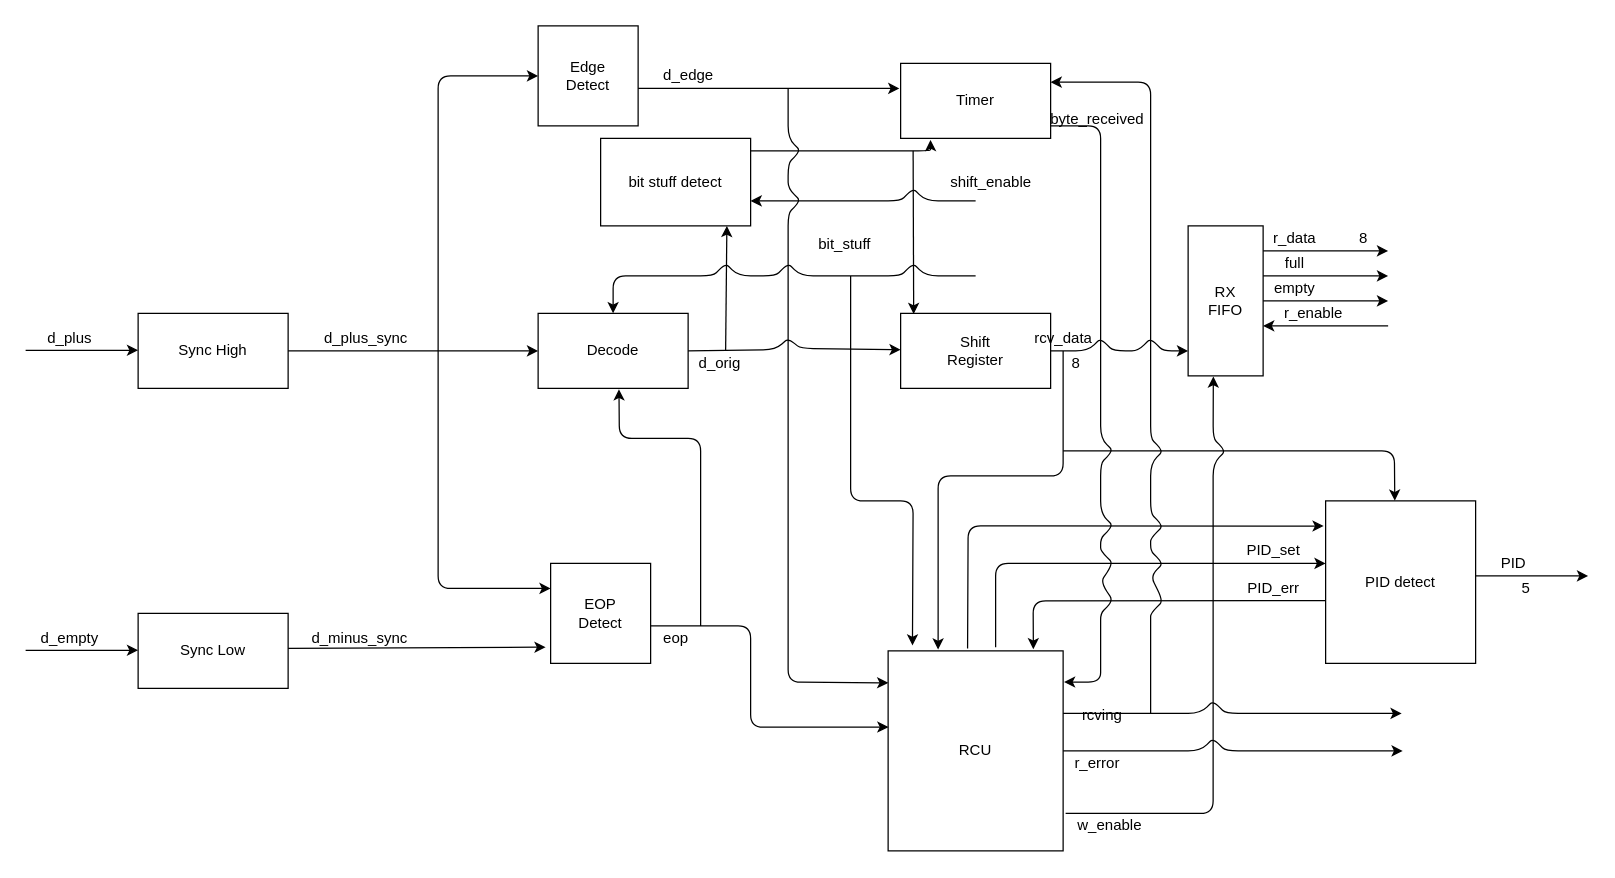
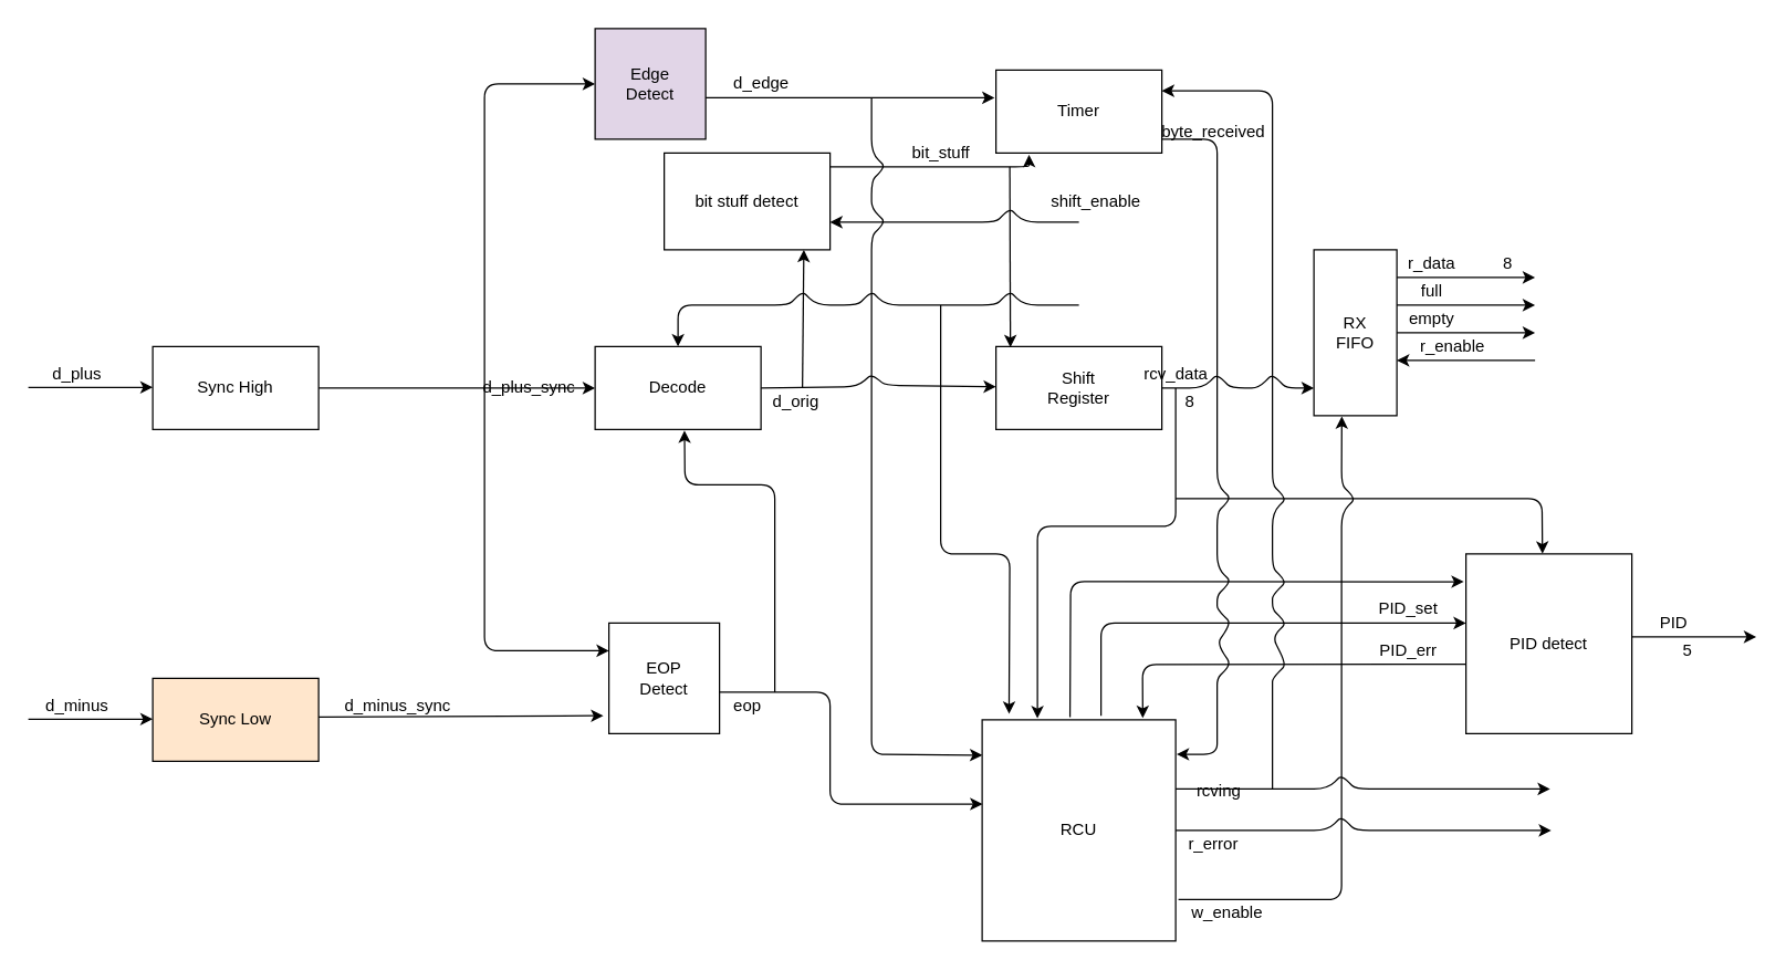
  <mxCell id="0" />
  <mxCell id="1" parent="0" />
  <mxCell id="2" value="Sync High" style="rounded=0;whiteSpace=wrap;html=1;" vertex="1" parent="1"><mxGeometry x="110" y="250" width="120" height="60" as="geometry" /></mxCell>
  <mxCell id="3" value="" style="endArrow=classic;html=1;" edge="1" parent="1"><mxGeometry width="50" height="50" relative="1" as="geometry"><mxPoint x="20" y="279.5" as="sourcePoint" /><mxPoint x="110" y="279.5" as="targetPoint" /></mxGeometry></mxCell>
  <mxCell id="4" value="d_plus" style="text;html=1;align=center;verticalAlign=middle;resizable=0;points=[];autosize=1;" vertex="1" parent="1"><mxGeometry x="30" y="260" width="50" height="20" as="geometry" /></mxCell>
- <mxCell id="5" value="Sync Low" style="rounded=0;whiteSpace=wrap;html=1;" vertex="1" parent="1"><mxGeometry x="110" y="490" width="120" height="60" as="geometry" /></mxCell>
+ <mxCell id="5" value="Sync Low" style="rounded=0;whiteSpace=wrap;html=1;fillColor=#ffe6cc;" vertex="1" parent="1"><mxGeometry x="110" y="490" width="120" height="60" as="geometry" /></mxCell>
  <mxCell id="6" value="" style="endArrow=classic;html=1;" edge="1" parent="1"><mxGeometry width="50" height="50" relative="1" as="geometry"><mxPoint x="20" y="519.5" as="sourcePoint" /><mxPoint x="110" y="519.5" as="targetPoint" /></mxGeometry></mxCell>
- <mxCell id="7" value="d_empty" style="text;html=1;align=center;verticalAlign=middle;resizable=0;points=[];autosize=1;" vertex="1" parent="1"><mxGeometry x="25" y="500" width="60" height="20" as="geometry" /></mxCell>
+ <mxCell id="7" value="d_minus" style="text;html=1;align=center;verticalAlign=middle;resizable=0;points=[];autosize=1;" vertex="1" parent="1"><mxGeometry x="25" y="500" width="60" height="20" as="geometry" /></mxCell>
  <mxCell id="8" value="" style="endArrow=classic;html=1;entryX=-0.05;entryY=0.838;entryDx=0;entryDy=0;entryPerimeter=0;" edge="1" parent="1" target="10"><mxGeometry width="50" height="50" relative="1" as="geometry"><mxPoint x="230" y="518" as="sourcePoint" /><mxPoint x="370" y="518" as="targetPoint" /></mxGeometry></mxCell>
  <mxCell id="9" value="" style="endArrow=classic;html=1;" edge="1" parent="1"><mxGeometry width="50" height="50" relative="1" as="geometry"><mxPoint x="230" y="280" as="sourcePoint" /><mxPoint x="430" y="280" as="targetPoint" /></mxGeometry></mxCell>
  <mxCell id="10" value="EOP&lt;br&gt;Detect" style="whiteSpace=wrap;html=1;aspect=fixed;" vertex="1" parent="1"><mxGeometry x="440" y="450" width="80" height="80" as="geometry" /></mxCell>
  <mxCell id="11" value="d_minus_sync" style="text;html=1;align=center;verticalAlign=middle;resizable=0;points=[];autosize=1;" vertex="1" parent="1"><mxGeometry x="242" y="500" width="90" height="20" as="geometry" /></mxCell>
- <mxCell id="12" value="d_plus_sync" style="text;html=1;align=center;verticalAlign=middle;resizable=0;points=[];autosize=1;" vertex="1" parent="1"><mxGeometry x="252" y="260" width="80" height="20" as="geometry" /></mxCell>
+ <mxCell id="12" value="d_plus_sync" style="text;html=1;align=center;verticalAlign=middle;resizable=0;points=[];autosize=1;" vertex="1" parent="1"><mxGeometry x="342" y="270" width="80" height="20" as="geometry" /></mxCell>
  <mxCell id="13" value="Decode" style="rounded=0;whiteSpace=wrap;html=1;" vertex="1" parent="1"><mxGeometry x="430" y="250" width="120" height="60" as="geometry" /></mxCell>
  <mxCell id="14" value="" style="endArrow=classic;html=1;entryX=0;entryY=0.5;entryDx=0;entryDy=0;" edge="1" parent="1" target="16"><mxGeometry width="50" height="50" relative="1" as="geometry"><mxPoint x="350" y="280" as="sourcePoint" /><mxPoint x="430" y="150" as="targetPoint" /><Array as="points"><mxPoint x="350" y="60" /></Array></mxGeometry></mxCell>
  <mxCell id="15" value="" style="endArrow=classic;html=1;entryX=0;entryY=0.25;entryDx=0;entryDy=0;" edge="1" parent="1" target="10"><mxGeometry width="50" height="50" relative="1" as="geometry"><mxPoint x="350" y="280" as="sourcePoint" /><mxPoint x="400" y="230" as="targetPoint" /><Array as="points"><mxPoint x="350" y="470" /></Array></mxGeometry></mxCell>
- <mxCell id="16" value="Edge&lt;br&gt;Detect" style="whiteSpace=wrap;html=1;aspect=fixed;" vertex="1" parent="1"><mxGeometry x="430" y="20" width="80" height="80" as="geometry" /></mxCell>
+ <mxCell id="16" value="Edge&lt;br&gt;Detect" style="whiteSpace=wrap;html=1;aspect=fixed;fillColor=#e1d5e7;" vertex="1" parent="1"><mxGeometry x="430" y="20" width="80" height="80" as="geometry" /></mxCell>
  <mxCell id="17" value="Shift&lt;br&gt;Register" style="rounded=0;whiteSpace=wrap;html=1;" vertex="1" parent="1"><mxGeometry x="720" y="250" width="120" height="60" as="geometry" /></mxCell>
  <mxCell id="18" value="" style="endArrow=classic;html=1;" edge="1" parent="1" target="17"><mxGeometry width="50" height="50" relative="1" as="geometry"><mxPoint x="550" y="280" as="sourcePoint" /><mxPoint x="600" y="230" as="targetPoint" /><Array as="points"><mxPoint x="620" y="279" /><mxPoint x="630" y="270" /><mxPoint x="640" y="278" /></Array></mxGeometry></mxCell>
  <mxCell id="19" value="Timer" style="rounded=0;whiteSpace=wrap;html=1;" vertex="1" parent="1"><mxGeometry x="720" y="50" width="120" height="60" as="geometry" /></mxCell>
  <mxCell id="20" value="" style="endArrow=classic;html=1;entryX=0.5;entryY=0;entryDx=0;entryDy=0;" edge="1" parent="1" target="13"><mxGeometry width="50" height="50" relative="1" as="geometry"><mxPoint x="780" y="220" as="sourcePoint" /><mxPoint x="830" y="170" as="targetPoint" /><Array as="points"><mxPoint x="740" y="220" /><mxPoint x="730" y="210" /><mxPoint x="720" y="220" /><mxPoint x="640" y="220" /><mxPoint x="630" y="210" /><mxPoint x="620" y="220" /><mxPoint x="590" y="220" /><mxPoint x="580" y="210" /><mxPoint x="570" y="220" /><mxPoint x="490" y="220" /></Array></mxGeometry></mxCell>
  <mxCell id="21" value="" style="endArrow=classic;html=1;" edge="1" parent="1"><mxGeometry width="50" height="50" relative="1" as="geometry"><mxPoint x="510" y="70" as="sourcePoint" /><mxPoint x="719" y="70" as="targetPoint" /></mxGeometry></mxCell>
  <mxCell id="22" value="" style="endArrow=classic;html=1;entryX=0.001;entryY=0.16;entryDx=0;entryDy=0;entryPerimeter=0;" edge="1" parent="1" target="23"><mxGeometry width="50" height="50" relative="1" as="geometry"><mxPoint x="630" y="70" as="sourcePoint" /><mxPoint x="680" y="470" as="targetPoint" /><Array as="points"><mxPoint x="630" y="110" /><mxPoint x="640" y="120" /><mxPoint x="630" y="130" /><mxPoint x="630" y="150" /><mxPoint x="640" y="160" /><mxPoint x="630" y="170" /><mxPoint x="630" y="545" /></Array></mxGeometry></mxCell>
  <mxCell id="23" value="RCU" style="rounded=0;whiteSpace=wrap;html=1;" vertex="1" parent="1"><mxGeometry x="710" y="520" width="140" height="160" as="geometry" /></mxCell>
  <mxCell id="24" value="d_edge" style="text;html=1;align=center;verticalAlign=middle;resizable=0;points=[];autosize=1;" vertex="1" parent="1"><mxGeometry x="520" y="50" width="60" height="20" as="geometry" /></mxCell>
  <mxCell id="25" value="d_orig" style="text;html=1;align=center;verticalAlign=middle;resizable=0;points=[];autosize=1;" vertex="1" parent="1"><mxGeometry x="550" y="280" width="50" height="20" as="geometry" /></mxCell>
  <mxCell id="26" value="shift_enable" style="text;html=1;align=center;verticalAlign=middle;resizable=0;points=[];autosize=1;" vertex="1" parent="1"><mxGeometry x="752" y="135" width="80" height="20" as="geometry" /></mxCell>
  <mxCell id="27" value="" style="endArrow=classic;html=1;entryX=0.139;entryY=-0.027;entryDx=0;entryDy=0;entryPerimeter=0;" edge="1" parent="1" target="23"><mxGeometry width="50" height="50" relative="1" as="geometry"><mxPoint x="680" y="220" as="sourcePoint" /><mxPoint x="730" y="170" as="targetPoint" /><Array as="points"><mxPoint x="680" y="400" /><mxPoint x="730" y="400" /></Array></mxGeometry></mxCell>
  <mxCell id="28" value="bit stuff detect" style="rounded=0;whiteSpace=wrap;html=1;" vertex="1" parent="1"><mxGeometry x="480" y="110" width="120" height="70" as="geometry" /></mxCell>
  <mxCell id="29" value="" style="endArrow=classic;html=1;" edge="1" parent="1"><mxGeometry width="50" height="50" relative="1" as="geometry"><mxPoint x="580" y="280" as="sourcePoint" /><mxPoint x="581" y="180" as="targetPoint" /></mxGeometry></mxCell>
  <mxCell id="30" value="" style="endArrow=classic;html=1;" edge="1" parent="1"><mxGeometry width="50" height="50" relative="1" as="geometry"><mxPoint x="780" y="160" as="sourcePoint" /><mxPoint x="600" y="160" as="targetPoint" /><Array as="points"><mxPoint x="740" y="160" /><mxPoint x="730" y="150" /><mxPoint x="720" y="160" /><mxPoint x="690" y="160" /></Array></mxGeometry></mxCell>
  <mxCell id="31" value="" style="endArrow=classic;html=1;" edge="1" parent="1"><mxGeometry width="50" height="50" relative="1" as="geometry"><mxPoint x="840" y="280" as="sourcePoint" /><mxPoint x="950" y="280" as="targetPoint" /><Array as="points"><mxPoint x="870" y="280" /><mxPoint x="880" y="270" /><mxPoint x="890" y="280" /><mxPoint x="910" y="280" /><mxPoint x="920" y="270" /><mxPoint x="930" y="280" /></Array></mxGeometry></mxCell>
  <mxCell id="32" value="" style="endArrow=classic;html=1;entryX=0.199;entryY=1.021;entryDx=0;entryDy=0;entryPerimeter=0;" edge="1" parent="1" target="19"><mxGeometry width="50" height="50" relative="1" as="geometry"><mxPoint x="600" as="sourcePoint" y="120" /><mxPoint x="750" as="targetPoint" y="120" /><Array as="points"><mxPoint x="744" y="120" /></Array></mxGeometry></mxCell>
- <mxCell id="33" value="bit_stuff" style="text;html=1;align=center;verticalAlign=middle;resizable=0;points=[];autosize=1;" vertex="1" parent="1"><mxGeometry x="645" y="185" width="60" height="20" as="geometry" /></mxCell>
+ <mxCell id="33" value="bit_stuff" style="text;html=1;align=center;verticalAlign=middle;resizable=0;points=[];autosize=1;" vertex="1" parent="1"><mxGeometry x="650" y="100" width="60" height="20" as="geometry" /></mxCell>
  <mxCell id="34" value="" style="endArrow=classic;html=1;entryX=0.087;entryY=0.01;entryDx=0;entryDy=0;entryPerimeter=0;" edge="1" parent="1" target="17"><mxGeometry width="50" height="50" relative="1" as="geometry"><mxPoint x="730" as="sourcePoint" y="120" /><mxPoint x="780" y="70" as="targetPoint" /></mxGeometry></mxCell>
  <mxCell id="35" value="PID detect" style="rounded=0;whiteSpace=wrap;html=1;" vertex="1" parent="1"><mxGeometry x="1060" y="400" width="120" height="130" as="geometry" /></mxCell>
  <mxCell id="36" value="RX&lt;br&gt;FIFO" style="rounded=0;whiteSpace=wrap;html=1;" vertex="1" parent="1"><mxGeometry x="950" y="180" width="60" height="120" as="geometry" /></mxCell>
  <mxCell id="37" value="" style="endArrow=classic;html=1;entryX=1.005;entryY=0.156;entryDx=0;entryDy=0;entryPerimeter=0;" edge="1" parent="1" target="23"><mxGeometry width="50" height="50" relative="1" as="geometry"><mxPoint x="840" y="100" as="sourcePoint" /><mxPoint x="890" y="50" as="targetPoint" /><Array as="points"><mxPoint x="880" y="100" /><mxPoint x="880" y="350" /><mxPoint x="890" y="360" /><mxPoint x="880" y="370" /><mxPoint x="880" y="410" /><mxPoint x="890" y="420" /><mxPoint x="880" y="430" /><mxPoint x="880" y="440" /><mxPoint x="890" y="450" /><mxPoint x="880" y="465" /><mxPoint x="890" y="480" /><mxPoint x="880" y="490" /><mxPoint x="880" y="500" /><mxPoint x="880" y="520" /><mxPoint x="880" y="545" /></Array></mxGeometry></mxCell>
  <mxCell id="38" value="byte_received" style="text;html=1;align=center;verticalAlign=middle;resizable=0;points=[];autosize=1;" vertex="1" parent="1"><mxGeometry x="832" y="85" width="90" height="20" as="geometry" /></mxCell>
  <mxCell id="39" value="" style="endArrow=classic;html=1;" edge="1" parent="1"><mxGeometry width="50" height="50" relative="1" as="geometry"><mxPoint x="850" y="570" as="sourcePoint" /><mxPoint x="1120.833" y="570" as="targetPoint" /><Array as="points"><mxPoint x="960" y="570" /><mxPoint x="970" y="560" /><mxPoint x="980" y="570" /></Array></mxGeometry></mxCell>
  <mxCell id="40" value="" style="endArrow=classic;html=1;entryX=1;entryY=0.25;entryDx=0;entryDy=0;" edge="1" parent="1" target="19"><mxGeometry width="50" height="50" relative="1" as="geometry"><mxPoint x="920" y="570" as="sourcePoint" /><mxPoint x="970" y="440" as="targetPoint" /><Array as="points"><mxPoint x="920" y="520" /><mxPoint x="920" y="500" /><mxPoint x="920" y="490" /><mxPoint x="930" y="480" /><mxPoint x="920" y="460" /><mxPoint x="930" y="450" /><mxPoint x="920" y="440" /><mxPoint x="920" y="430" /><mxPoint x="930" y="420" /><mxPoint x="920" y="410" /><mxPoint x="920" y="370" /><mxPoint x="930" y="360" /><mxPoint x="920" y="350" /><mxPoint x="920" y="65" /></Array></mxGeometry></mxCell>
  <mxCell id="41" value="rcving" style="text;html=1;align=center;verticalAlign=middle;resizable=0;points=[];autosize=1;" vertex="1" parent="1"><mxGeometry x="856" y="562" width="50" height="20" as="geometry" /></mxCell>
  <mxCell id="42" value="" style="endArrow=classic;html=1;" edge="1" parent="1"><mxGeometry width="50" height="50" relative="1" as="geometry"><mxPoint x="850" y="600" as="sourcePoint" /><mxPoint x="1121.667" y="600" as="targetPoint" /><Array as="points"><mxPoint x="960" y="600" /><mxPoint x="970" y="590" /><mxPoint x="980" y="600" /></Array></mxGeometry></mxCell>
  <mxCell id="43" value="r_error" style="text;html=1;align=center;verticalAlign=middle;resizable=0;points=[];autosize=1;" vertex="1" parent="1"><mxGeometry x="852" y="600" width="50" height="20" as="geometry" /></mxCell>
  <mxCell id="44" value="rcv_data" style="text;html=1;align=center;verticalAlign=middle;resizable=0;points=[];autosize=1;" vertex="1" parent="1"><mxGeometry x="820" y="260" width="60" height="20" as="geometry" /></mxCell>
  <mxCell id="45" value="" style="endArrow=classic;html=1;" edge="1" parent="1"><mxGeometry width="50" height="50" relative="1" as="geometry"><mxPoint x="850" y="280" as="sourcePoint" /><mxPoint x="750" y="519" as="targetPoint" /><Array as="points"><mxPoint x="850" y="380" /><mxPoint x="750" y="380" /></Array></mxGeometry></mxCell>
  <mxCell id="46" value="" style="endArrow=classic;html=1;entryX=0.002;entryY=0.381;entryDx=0;entryDy=0;entryPerimeter=0;" edge="1" parent="1" target="23"><mxGeometry width="50" height="50" relative="1" as="geometry"><mxPoint x="520" y="500" as="sourcePoint" /><mxPoint x="570" y="450" as="targetPoint" /><Array as="points"><mxPoint x="600" y="500" /><mxPoint x="600" y="581" /></Array></mxGeometry></mxCell>
  <mxCell id="47" value="eop" style="text;html=1;align=center;verticalAlign=middle;resizable=0;points=[];autosize=1;" vertex="1" parent="1"><mxGeometry x="520" y="500" width="40" height="20" as="geometry" /></mxCell>
  <mxCell id="48" value="" style="endArrow=classic;html=1;entryX=0.539;entryY=1.012;entryDx=0;entryDy=0;entryPerimeter=0;" edge="1" parent="1" target="13"><mxGeometry width="50" height="50" relative="1" as="geometry"><mxPoint x="560" y="500" as="sourcePoint" /><mxPoint x="610" y="450" as="targetPoint" /><Array as="points"><mxPoint x="560" y="350" /><mxPoint x="495" y="350" /></Array></mxGeometry></mxCell>
  <mxCell id="49" value="" style="endArrow=classic;html=1;entryX=0.336;entryY=1.004;entryDx=0;entryDy=0;entryPerimeter=0;" edge="1" parent="1" target="36"><mxGeometry width="50" height="50" relative="1" as="geometry"><mxPoint x="852" y="650" as="sourcePoint" /><mxPoint x="902" y="600" as="targetPoint" /><Array as="points"><mxPoint x="970" y="650" /><mxPoint x="970" y="370" /><mxPoint x="980" y="360" /><mxPoint x="970" y="350" /></Array></mxGeometry></mxCell>
  <mxCell id="50" value="w_enable" style="text;html=1;align=center;verticalAlign=middle;resizable=0;points=[];autosize=1;" vertex="1" parent="1"><mxGeometry x="852" y="650" width="70" height="20" as="geometry" /></mxCell>
  <mxCell id="51" value="8" style="text;html=1;align=center;verticalAlign=middle;resizable=0;points=[];autosize=1;" vertex="1" parent="1"><mxGeometry x="850" y="280" width="20" height="20" as="geometry" /></mxCell>
  <mxCell id="52" value="" style="endArrow=classic;html=1;" edge="1" parent="1"><mxGeometry width="50" height="50" relative="1" as="geometry"><mxPoint x="796" y="517" as="sourcePoint" /><mxPoint x="1060" y="450" as="targetPoint" /><Array as="points"><mxPoint x="796" y="450" /></Array></mxGeometry></mxCell>
  <mxCell id="53" value="" style="endArrow=classic;html=1;exitX=0.454;exitY=-0.012;exitDx=0;exitDy=0;exitPerimeter=0;entryX=-0.013;entryY=0.155;entryDx=0;entryDy=0;entryPerimeter=0;" edge="1" parent="1" source="23" target="35"><mxGeometry width="50" height="50" relative="1" as="geometry"><mxPoint x="1010" y="460" as="sourcePoint" /><mxPoint x="1040" y="430" as="targetPoint" /><Array as="points"><mxPoint x="774" y="420" /></Array></mxGeometry></mxCell>
  <mxCell id="54" value="" style="endArrow=classic;html=1;entryX=0.83;entryY=-0.008;entryDx=0;entryDy=0;entryPerimeter=0;exitX=-0.001;exitY=0.614;exitDx=0;exitDy=0;exitPerimeter=0;" edge="1" parent="1" source="35" target="23"><mxGeometry width="50" height="50" relative="1" as="geometry"><mxPoint x="1060" y="490" as="sourcePoint" /><mxPoint x="1110" y="440" as="targetPoint" /><Array as="points"><mxPoint x="826" y="480" /></Array></mxGeometry></mxCell>
  <mxCell id="55" value="PID_err" style="text;html=1;align=center;verticalAlign=middle;resizable=0;points=[];autosize=1;" vertex="1" parent="1"><mxGeometry x="988" y="460" width="60" height="20" as="geometry" /></mxCell>
  <mxCell id="56" value="PID_set" style="text;html=1;align=center;verticalAlign=middle;resizable=0;points=[];autosize=1;" vertex="1" parent="1"><mxGeometry x="988" y="430" width="60" height="20" as="geometry" /></mxCell>
  <mxCell id="57" value="" style="endArrow=classic;html=1;" edge="1" parent="1"><mxGeometry width="50" height="50" relative="1" as="geometry"><mxPoint x="1180" y="460" as="sourcePoint" /><mxPoint x="1270" y="460" as="targetPoint" /></mxGeometry></mxCell>
  <mxCell id="58" value="" style="endArrow=classic;html=1;entryX=0.461;entryY=-0.001;entryDx=0;entryDy=0;entryPerimeter=0;" edge="1" parent="1" target="35"><mxGeometry width="50" height="50" relative="1" as="geometry"><mxPoint x="850" y="360" as="sourcePoint" /><mxPoint x="900" y="310" as="targetPoint" /><Array as="points"><mxPoint x="1115" y="360" /></Array></mxGeometry></mxCell>
  <mxCell id="59" value="5" style="text;html=1;align=center;verticalAlign=middle;resizable=0;points=[];autosize=1;" vertex="1" parent="1"><mxGeometry x="1210" y="460" width="20" height="20" as="geometry" /></mxCell>
  <mxCell id="60" value="PID" style="text;html=1;align=center;verticalAlign=middle;resizable=0;points=[];autosize=1;" vertex="1" parent="1"><mxGeometry x="1190" y="440" width="40" height="20" as="geometry" /></mxCell>
  <mxCell id="61" value="" style="endArrow=classic;html=1;" edge="1" parent="1"><mxGeometry width="50" height="50" relative="1" as="geometry"><mxPoint x="1010" y="200" as="sourcePoint" /><mxPoint x="1110" y="200" as="targetPoint" /></mxGeometry></mxCell>
  <mxCell id="62" value="r_data" style="text;html=1;align=center;verticalAlign=middle;resizable=0;points=[];autosize=1;" vertex="1" parent="1"><mxGeometry x="1010" y="180" width="50" height="20" as="geometry" /></mxCell>
  <mxCell id="63" value="8" style="text;html=1;align=center;verticalAlign=middle;resizable=0;points=[];autosize=1;" vertex="1" parent="1"><mxGeometry x="1080" y="180" width="20" height="20" as="geometry" /></mxCell>
  <mxCell id="64" value="" style="endArrow=classic;html=1;" edge="1" parent="1"><mxGeometry width="50" height="50" relative="1" as="geometry"><mxPoint x="1010" y="220" as="sourcePoint" /><mxPoint x="1110" y="220" as="targetPoint" /></mxGeometry></mxCell>
  <mxCell id="65" value="full" style="text;html=1;align=center;verticalAlign=middle;resizable=0;points=[];autosize=1;" vertex="1" parent="1"><mxGeometry x="1020" y="200" width="30" height="20" as="geometry" /></mxCell>
  <mxCell id="66" value="empty" style="text;html=1;align=center;verticalAlign=middle;resizable=0;points=[];autosize=1;" vertex="1" parent="1"><mxGeometry x="1010" y="220" width="50" height="20" as="geometry" /></mxCell>
  <mxCell id="67" value="" style="endArrow=classic;html=1;" edge="1" parent="1"><mxGeometry width="50" height="50" relative="1" as="geometry"><mxPoint x="1010" y="240" as="sourcePoint" /><mxPoint x="1110" y="240" as="targetPoint" /></mxGeometry></mxCell>
  <mxCell id="68" value="" style="endArrow=classic;html=1;" edge="1" parent="1"><mxGeometry width="50" height="50" relative="1" as="geometry"><mxPoint x="1110" y="260" as="sourcePoint" /><mxPoint x="1010" y="260" as="targetPoint" /></mxGeometry></mxCell>
  <mxCell id="69" value="r_enable" style="text;html=1;align=center;verticalAlign=middle;resizable=0;points=[];autosize=1;" vertex="1" parent="1"><mxGeometry x="1020" y="240" width="60" height="20" as="geometry" /></mxCell>
